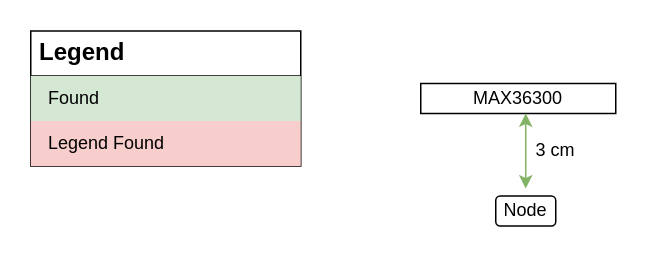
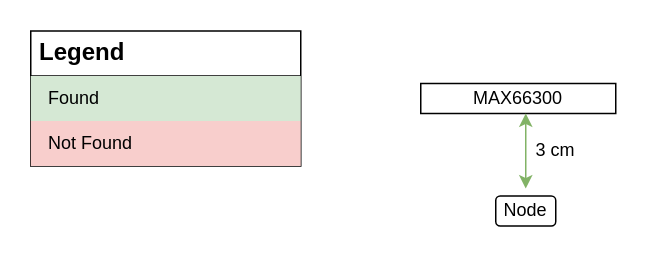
  <mxCell id="0" />
  <mxCell id="1" parent="0" />
  <mxCell id="2" value="Legend" style="shape=table;startSize=30;container=1;collapsible=0;childLayout=tableLayout;fontSize=16;align=left;verticalAlign=top;fontStyle=1;spacingLeft=6;spacing=0;resizable=0;" vertex="1" parent="1"><mxGeometry x="20" y="20" width="180" height="90" as="geometry" /></mxCell>
  <mxCell id="3" value="" style="shape=tableRow;horizontal=0;startSize=0;swimlaneHead=0;swimlaneBody=0;strokeColor=inherit;top=0;left=0;bottom=0;right=0;collapsible=0;dropTarget=0;fillColor=none;points=[[0,0.5],[1,0.5]];portConstraint=eastwest;fontSize=12;" vertex="1" parent="2"><mxGeometry y="30" width="180" height="30" as="geometry" /></mxCell>
  <mxCell id="4" value="Found" style="shape=partialRectangle;html=1;whiteSpace=wrap;connectable=0;strokeColor=#82b366;overflow=hidden;fillColor=#d5e8d4;top=0;left=0;bottom=0;right=0;pointerEvents=1;fontSize=12;align=left;spacingLeft=10;spacingRight=4;" vertex="1" parent="3"><mxGeometry width="180" height="30" as="geometry"><mxRectangle width="180" height="30" as="alternateBounds" /></mxGeometry></mxCell>
  <mxCell id="5" value="" style="shape=tableRow;horizontal=0;startSize=0;swimlaneHead=0;swimlaneBody=0;strokeColor=inherit;top=0;left=0;bottom=0;right=0;collapsible=0;dropTarget=0;fillColor=none;points=[[0,0.5],[1,0.5]];portConstraint=eastwest;fontSize=12;" vertex="1" parent="2"><mxGeometry y="60" width="180" height="30" as="geometry" /></mxCell>
- <mxCell id="6" value="Legend Found" style="shape=partialRectangle;html=1;whiteSpace=wrap;connectable=0;strokeColor=#b85450;overflow=hidden;fillColor=#f8cecc;top=0;left=0;bottom=0;right=0;pointerEvents=1;fontSize=12;align=left;spacingLeft=10;spacingRight=4;" vertex="1" parent="5"><mxGeometry width="180" height="30" as="geometry"><mxRectangle width="180" height="30" as="alternateBounds" /></mxGeometry></mxCell>
+ <mxCell id="6" value="Not Found" style="shape=partialRectangle;html=1;whiteSpace=wrap;connectable=0;strokeColor=#b85450;overflow=hidden;fillColor=#f8cecc;top=0;left=0;bottom=0;right=0;pointerEvents=1;fontSize=12;align=left;spacingLeft=10;spacingRight=4;" vertex="1" parent="5"><mxGeometry width="180" height="30" as="geometry"><mxRectangle width="180" height="30" as="alternateBounds" /></mxGeometry></mxCell>
  <mxCell id="7" value="" style="group" vertex="1" connectable="0" parent="1"><mxGeometry x="280" y="50" width="130" height="30" as="geometry" /></mxCell>
  <mxCell id="8" value="" style="rounded=0;whiteSpace=wrap;html=1;" vertex="1" parent="7"><mxGeometry y="5" width="130" height="20" as="geometry" /></mxCell>
- <mxCell id="9" value="MAX36300" style="text;html=1;strokeColor=none;fillColor=none;align=center;verticalAlign=middle;whiteSpace=wrap;rounded=0;" vertex="1" parent="7"><mxGeometry x="35" width="60" height="30" as="geometry" /></mxCell>
+ <mxCell id="9" value="MAX66300" style="text;html=1;strokeColor=none;fillColor=none;align=center;verticalAlign=middle;whiteSpace=wrap;rounded=0;" vertex="1" parent="7"><mxGeometry x="35" width="60" height="30" as="geometry" /></mxCell>
  <mxCell id="10" value="" style="endArrow=classic;startArrow=classic;html=1;rounded=0;fillColor=#d5e8d4;strokeColor=#82b366;" edge="1" parent="1" source="14"><mxGeometry width="50" height="50" relative="1" as="geometry"><mxPoint x="350" y="125" as="sourcePoint" /><mxPoint x="350" y="75" as="targetPoint" /></mxGeometry></mxCell>
  <mxCell id="11" value="3 cm" style="text;html=1;strokeColor=none;fillColor=none;align=center;verticalAlign=middle;whiteSpace=wrap;rounded=0;" vertex="1" parent="1"><mxGeometry x="340" y="85" width="60" height="30" as="geometry" /></mxCell>
  <mxCell id="12" value="" style="group" vertex="1" connectable="0" parent="1"><mxGeometry x="320" y="125" width="60" height="30" as="geometry" /></mxCell>
  <mxCell id="13" value="" style="rounded=1;whiteSpace=wrap;html=1;" vertex="1" parent="12"><mxGeometry x="10" y="5" width="40" height="20" as="geometry" /></mxCell>
  <mxCell id="14" value="Node" style="text;html=1;strokeColor=none;fillColor=none;align=center;verticalAlign=middle;whiteSpace=wrap;rounded=0;" vertex="1" parent="12"><mxGeometry width="60" height="30" as="geometry" /></mxCell>
